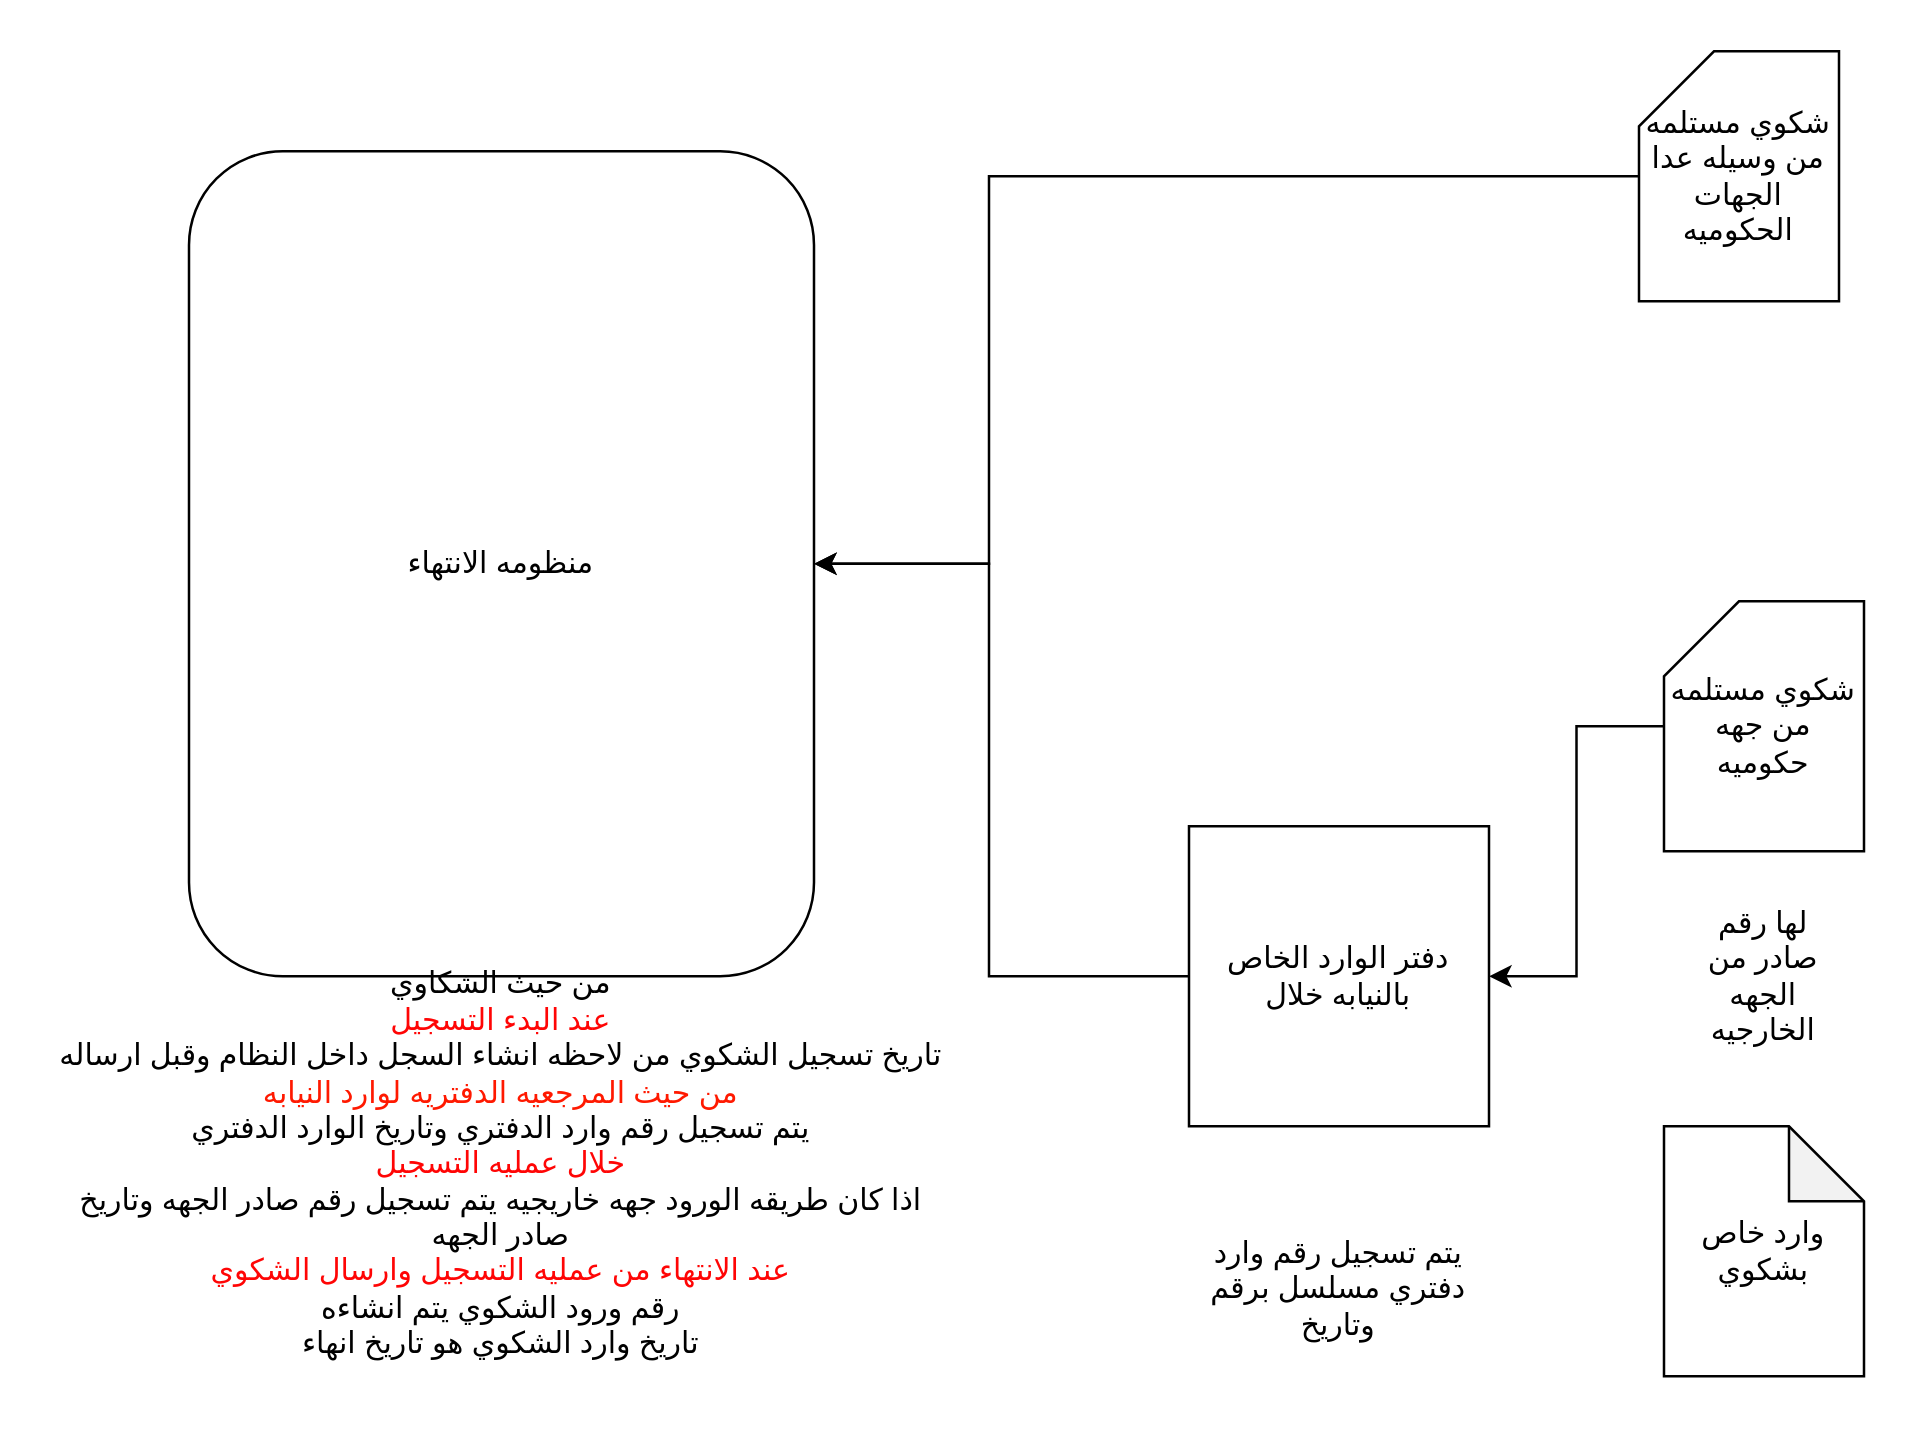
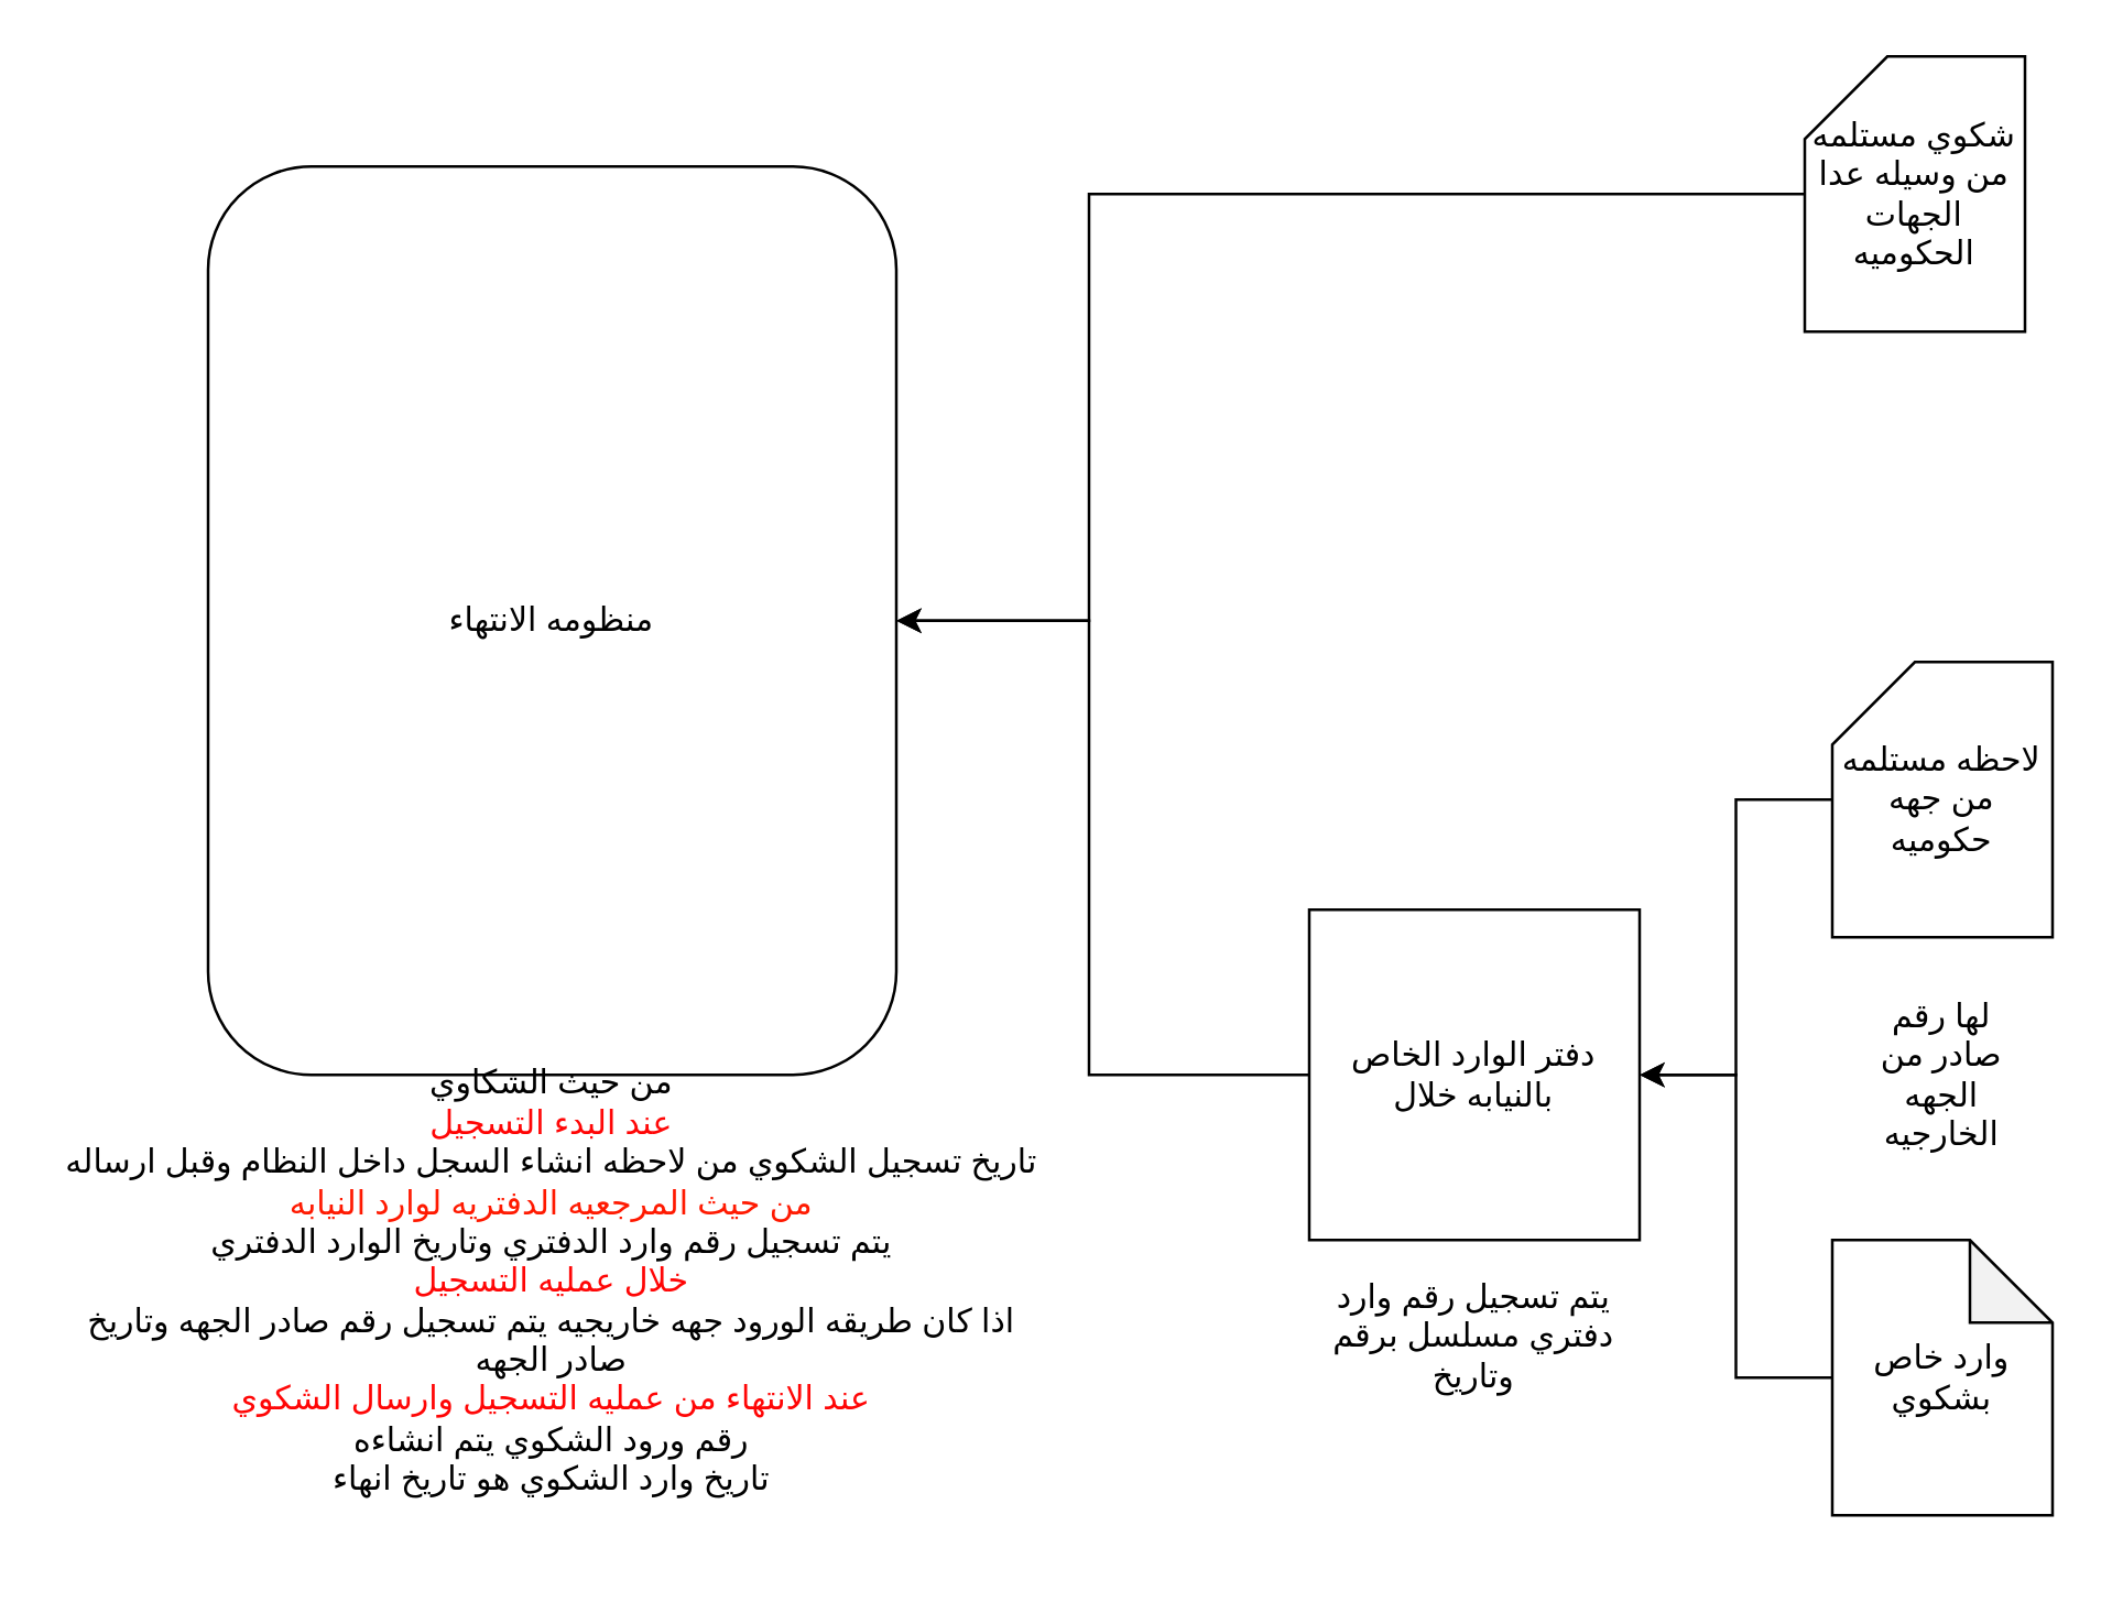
  <mxCell id="0" />
  <mxCell id="1" parent="0" />
  <mxCell id="2" style="edgeStyle=orthogonalEdgeStyle;rounded=0;orthogonalLoop=1;jettySize=auto;html=1;" edge="1" parent="1" source="3" target="12"><mxGeometry relative="1" as="geometry"><Array as="points"><mxPoint x="395" y="70" /><mxPoint x="395" y="225" /></Array></mxGeometry></mxCell>
  <mxCell id="3" value="شكوي مستلمه من وسيله عدا الجهات الحكوميه" style="shape=card;whiteSpace=wrap;html=1;" vertex="1" parent="1"><mxGeometry x="655" y="20" width="80" height="100" as="geometry" /></mxCell>
  <mxCell id="4" style="edgeStyle=orthogonalEdgeStyle;rounded=0;orthogonalLoop=1;jettySize=auto;html=1;entryX=1;entryY=0.5;entryDx=0;entryDy=0;" edge="1" parent="1" source="5" target="10"><mxGeometry relative="1" as="geometry" /></mxCell>
- <mxCell id="5" value="شكوي مستلمه من جهه حكوميه" style="shape=card;whiteSpace=wrap;html=1;" vertex="1" parent="1"><mxGeometry x="665" y="240" width="80" height="100" as="geometry" /></mxCell>
+ <mxCell id="5" value="لاحظه مستلمه من جهه حكوميه" style="shape=card;whiteSpace=wrap;html=1;" vertex="1" parent="1"><mxGeometry x="665" y="240" width="80" height="100" as="geometry" /></mxCell>
  <mxCell id="6" value="لها رقم صادر من الجهه الخارجيه" style="text;html=1;strokeColor=none;fillColor=none;align=center;verticalAlign=middle;whiteSpace=wrap;rounded=0;" vertex="1" parent="1"><mxGeometry x="675" y="375" width="60" height="30" as="geometry" /></mxCell>
+ <mxCell id="7" style="edgeStyle=orthogonalEdgeStyle;rounded=0;orthogonalLoop=1;jettySize=auto;html=1;entryX=1;entryY=0.5;entryDx=0;entryDy=0;" edge="1" parent="1" source="8" target="10"><mxGeometry relative="1" as="geometry" /></mxCell>
  <mxCell id="8" value="وارد خاص بشكوي" style="shape=note;whiteSpace=wrap;html=1;backgroundOutline=1;darkOpacity=0.05;" vertex="1" parent="1"><mxGeometry x="665" y="450" width="80" height="100" as="geometry" /></mxCell>
  <mxCell id="9" style="edgeStyle=orthogonalEdgeStyle;rounded=0;orthogonalLoop=1;jettySize=auto;html=1;entryX=1;entryY=0.5;entryDx=0;entryDy=0;" edge="1" parent="1" source="10" target="12"><mxGeometry relative="1" as="geometry"><Array as="points"><mxPoint x="395" y="390" /><mxPoint x="395" y="225" /></Array></mxGeometry></mxCell>
  <mxCell id="10" value="دفتر الوارد الخاص بالنيابه خلال" style="whiteSpace=wrap;html=1;aspect=fixed;" vertex="1" parent="1"><mxGeometry x="475" y="330" width="120" height="120" as="geometry" /></mxCell>
- <mxCell id="11" value="يتم تسجيل رقم وارد دفتري مسلسل برقم وتاريخ" style="text;html=1;strokeColor=none;fillColor=none;align=center;verticalAlign=middle;whiteSpace=wrap;rounded=0;" vertex="1" parent="1"><mxGeometry x="480" y="500" width="110" height="30" as="geometry" /></mxCell>
+ <mxCell id="11" value="يتم تسجيل رقم وارد دفتري مسلسل برقم وتاريخ" style="text;html=1;strokeColor=none;fillColor=none;align=center;verticalAlign=middle;whiteSpace=wrap;rounded=0;" vertex="1" parent="1"><mxGeometry x="480" y="470" width="110" height="30" as="geometry" /></mxCell>
  <mxCell id="12" value="منظومه الانتهاء" style="rounded=1;whiteSpace=wrap;html=1;" vertex="1" parent="1"><mxGeometry x="75" y="60" width="250" height="330" as="geometry" /></mxCell>
  <mxCell id="13" value="&lt;div&gt;من حيث الشكاوي&lt;/div&gt;&lt;div&gt;&lt;font color=&quot;#ff0505&quot;&gt;عند البدء التسجيل&lt;/font&gt;&lt;br&gt;تاريخ تسجيل الشكوي من لاحظه انشاء السجل داخل النظام وقبل ارساله&lt;/div&gt;&lt;div&gt;&lt;font color=&quot;#ff1900&quot;&gt;من حيث المرجعيه الدفتريه لوارد النيابه&lt;/font&gt;&lt;br&gt;يتم تسجيل رقم وارد الدفتري وتاريخ الوارد الدفتري&lt;br&gt;&lt;/div&gt;&lt;div&gt;&lt;font color=&quot;#ff0505&quot;&gt;خلال عمليه التسجيل&lt;/font&gt;&lt;/div&gt;&lt;div&gt;اذا كان طريقه الورود جهه خاريجيه يتم تسجيل رقم صادر الجهه وتاريخ صادر الجهه&lt;/div&gt;&lt;div&gt;&lt;font color=&quot;#ff0505&quot;&gt;عند الانتهاء من عمليه التسجيل وارسال الشكوي&lt;/font&gt;&lt;/div&gt;&lt;div&gt;رقم ورود الشكوي يتم انشاءه&lt;br&gt;&lt;/div&gt;&lt;div&gt;تاريخ وارد الشكوي هو تاريخ انهاء &lt;br&gt;&lt;/div&gt;" style="text;html=1;strokeColor=none;fillColor=none;align=center;verticalAlign=middle;whiteSpace=wrap;rounded=0;" vertex="1" parent="1"><mxGeometry x="20" y="370" width="360" height="190" as="geometry" /></mxCell>
